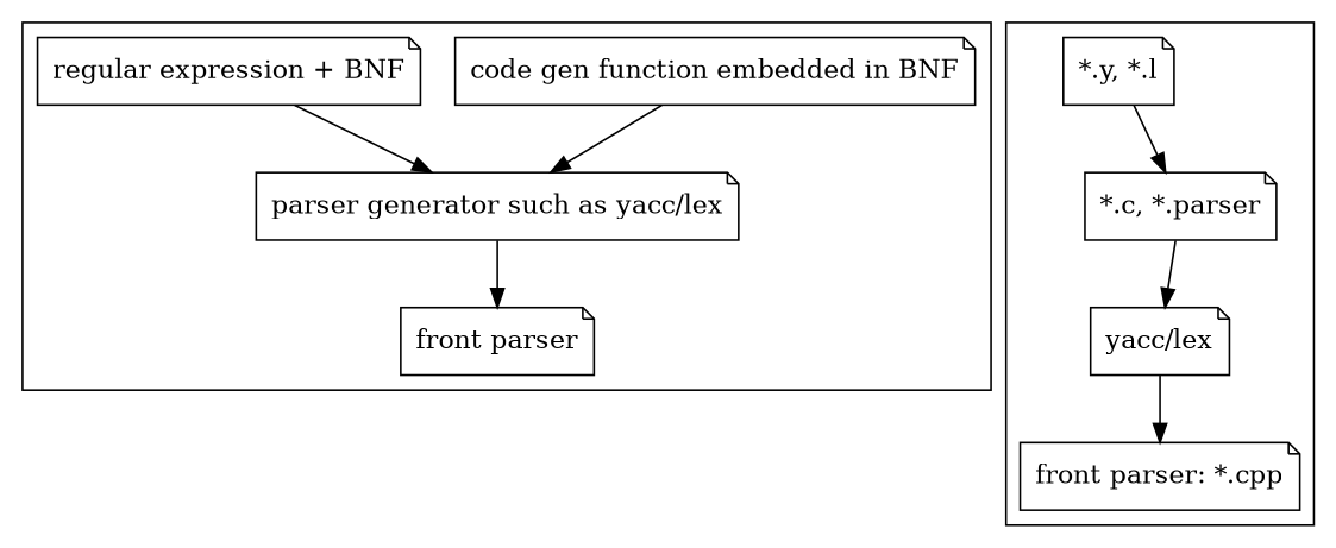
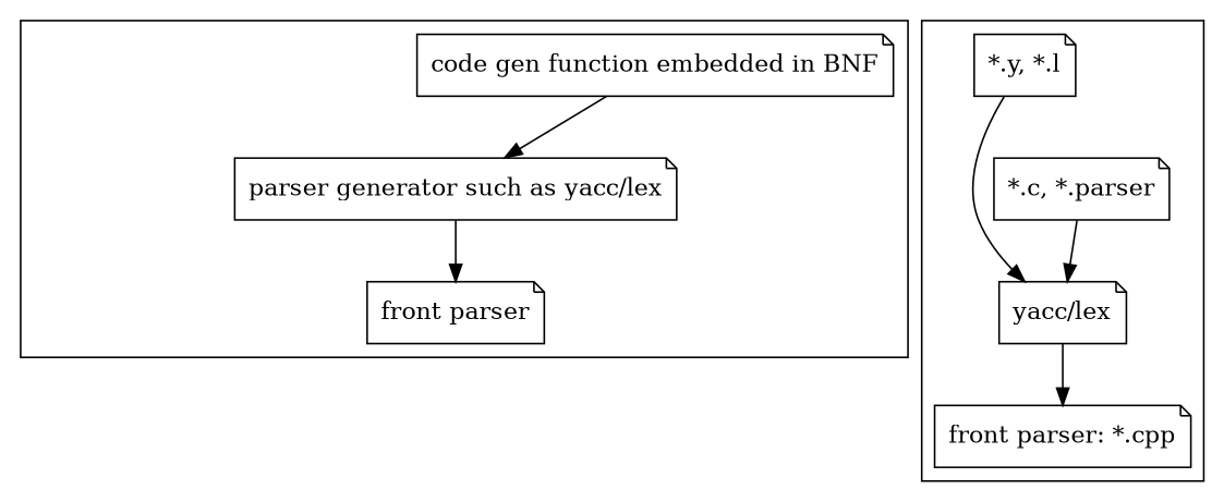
  digraph {
    rankdir=TB
    node [color=black shape=note]
    "parser generator such as yacc/lex"
    "front parser"
    "code gen function embedded in BNF"
-   "regular expression + BNF"
    "yacc/lex"
    "front parser: *.cpp"
    n7 [label="*.c, *.parser"]
    "*.y, *.l"
    subgraph cluster_1 {
      "parser generator such as yacc/lex"
      "front parser"
      "code gen function embedded in BNF"
-     "regular expression + BNF"
    }
    subgraph cluster_2 {
      "yacc/lex"
      "front parser: *.cpp"
      n7
      "*.y, *.l"
    }
    "parser generator such as yacc/lex" -> "front parser"
    "code gen function embedded in BNF" -> "parser generator such as yacc/lex"
-   "regular expression + BNF" -> "parser generator such as yacc/lex"
    "yacc/lex" -> "front parser: *.cpp"
    n7 -> "yacc/lex"
-   "*.y, *.l" -> n7
+   "*.y, *.l" -> "yacc/lex"
  }
